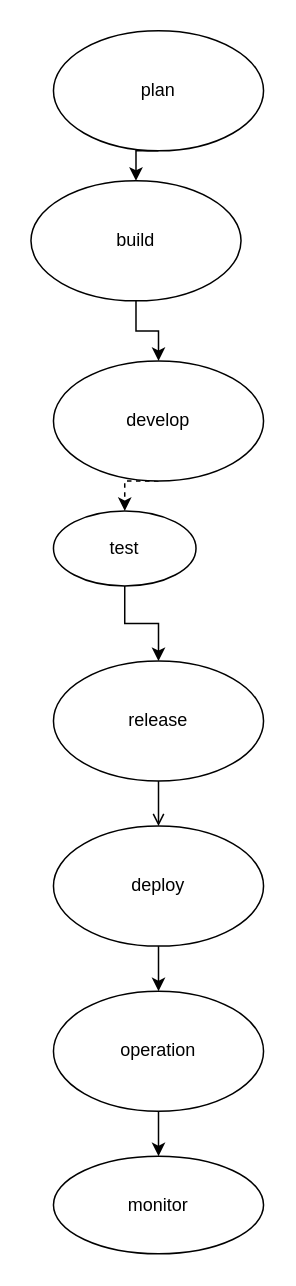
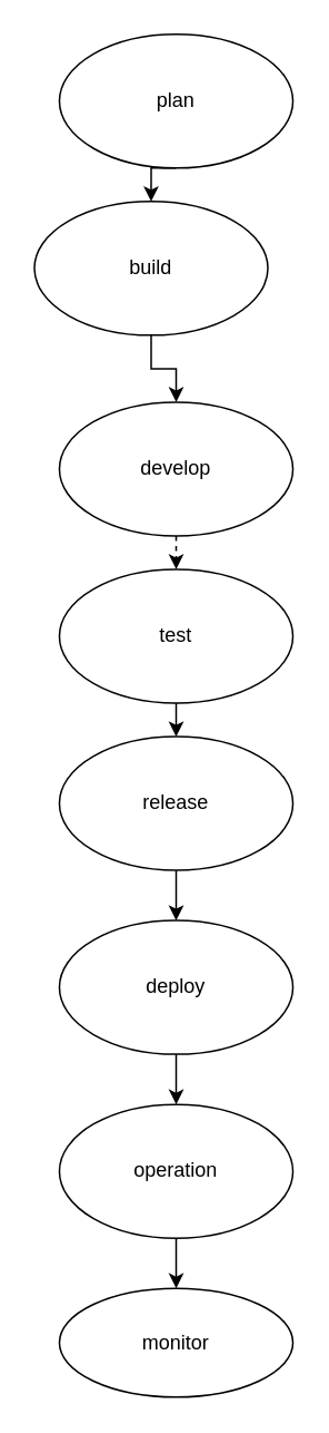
  <mxCell id="0" />
  <mxCell id="1" parent="0" />
  <mxCell id="2" style="edgeStyle=orthogonalEdgeStyle;rounded=0;orthogonalLoop=1;jettySize=auto;html=1;exitX=0.5;exitY=1;exitDx=0;exitDy=0;entryX=0.5;entryY=0;entryDx=0;entryDy=0;" edge="1" parent="1" source="3" target="7"><mxGeometry relative="1" as="geometry" /></mxCell>
- <mxCell id="3" value="test" style="ellipse;whiteSpace=wrap;html=1;" vertex="1" parent="1"><mxGeometry x="35" y="340" width="95" height="50" as="geometry" /></mxCell>
+ <mxCell id="3" value="test" style="ellipse;whiteSpace=wrap;html=1;" vertex="1" parent="1"><mxGeometry x="35" y="340" width="140" height="80" as="geometry" /></mxCell>
  <mxCell id="4" style="edgeStyle=orthogonalEdgeStyle;rounded=0;orthogonalLoop=1;jettySize=auto;html=1;exitX=0.5;exitY=1;exitDx=0;exitDy=0;entryX=0.5;entryY=0;entryDx=0;entryDy=0;" edge="1" parent="1" source="5" target="16"><mxGeometry relative="1" as="geometry" /></mxCell>
  <mxCell id="5" value="deploy" style="ellipse;whiteSpace=wrap;html=1;" vertex="1" parent="1"><mxGeometry x="35" y="550" width="140" height="80" as="geometry" /></mxCell>
- <mxCell id="6" style="edgeStyle=orthogonalEdgeStyle;rounded=0;orthogonalLoop=1;jettySize=auto;html=1;exitX=0.5;exitY=1;exitDx=0;exitDy=0;entryX=0.5;entryY=0;entryDx=0;entryDy=0;endArrow=open;" edge="1" parent="1" source="7" target="5"><mxGeometry relative="1" as="geometry" /></mxCell>
+ <mxCell id="6" style="edgeStyle=orthogonalEdgeStyle;rounded=0;orthogonalLoop=1;jettySize=auto;html=1;exitX=0.5;exitY=1;exitDx=0;exitDy=0;entryX=0.5;entryY=0;entryDx=0;entryDy=0;" edge="1" parent="1" source="7" target="5"><mxGeometry relative="1" as="geometry" /></mxCell>
  <mxCell id="7" value="release" style="ellipse;whiteSpace=wrap;html=1;" vertex="1" parent="1"><mxGeometry x="35" y="440" width="140" height="80" as="geometry" /></mxCell>
  <mxCell id="8" style="edgeStyle=orthogonalEdgeStyle;rounded=0;orthogonalLoop=1;jettySize=auto;html=1;exitX=0.5;exitY=1;exitDx=0;exitDy=0;entryX=0.5;entryY=0;entryDx=0;entryDy=0;dashed=1;" edge="1" parent="1" source="9" target="3"><mxGeometry relative="1" as="geometry" /></mxCell>
  <mxCell id="9" value="develop" style="ellipse;whiteSpace=wrap;html=1;" vertex="1" parent="1"><mxGeometry x="35" y="240" width="140" height="80" as="geometry" /></mxCell>
  <mxCell id="10" style="edgeStyle=orthogonalEdgeStyle;rounded=0;orthogonalLoop=1;jettySize=auto;html=1;exitX=0.5;exitY=1;exitDx=0;exitDy=0;entryX=0.5;entryY=0;entryDx=0;entryDy=0;" edge="1" parent="1" source="11" target="9"><mxGeometry relative="1" as="geometry" /></mxCell>
  <mxCell id="11" value="build" style="ellipse;whiteSpace=wrap;html=1;" vertex="1" parent="1"><mxGeometry x="20" y="120" width="140" height="80" as="geometry" /></mxCell>
  <mxCell id="12" style="edgeStyle=orthogonalEdgeStyle;rounded=0;orthogonalLoop=1;jettySize=auto;html=1;exitX=0.5;exitY=1;exitDx=0;exitDy=0;entryX=0.5;entryY=0;entryDx=0;entryDy=0;" edge="1" parent="1" source="13" target="11"><mxGeometry relative="1" as="geometry" /></mxCell>
  <mxCell id="13" value="plan" style="ellipse;whiteSpace=wrap;html=1;" vertex="1" parent="1"><mxGeometry x="35" y="20" width="140" height="80" as="geometry" /></mxCell>
  <mxCell id="14" value="monitor" style="ellipse;whiteSpace=wrap;html=1;" vertex="1" parent="1"><mxGeometry x="35" y="770" width="140" height="65" as="geometry" /></mxCell>
  <mxCell id="15" style="edgeStyle=orthogonalEdgeStyle;rounded=0;orthogonalLoop=1;jettySize=auto;html=1;exitX=0.5;exitY=1;exitDx=0;exitDy=0;entryX=0.5;entryY=0;entryDx=0;entryDy=0;" edge="1" parent="1" source="16" target="14"><mxGeometry relative="1" as="geometry" /></mxCell>
  <mxCell id="16" value="operation" style="ellipse;whiteSpace=wrap;html=1;" vertex="1" parent="1"><mxGeometry x="35" y="660" width="140" height="80" as="geometry" /></mxCell>
